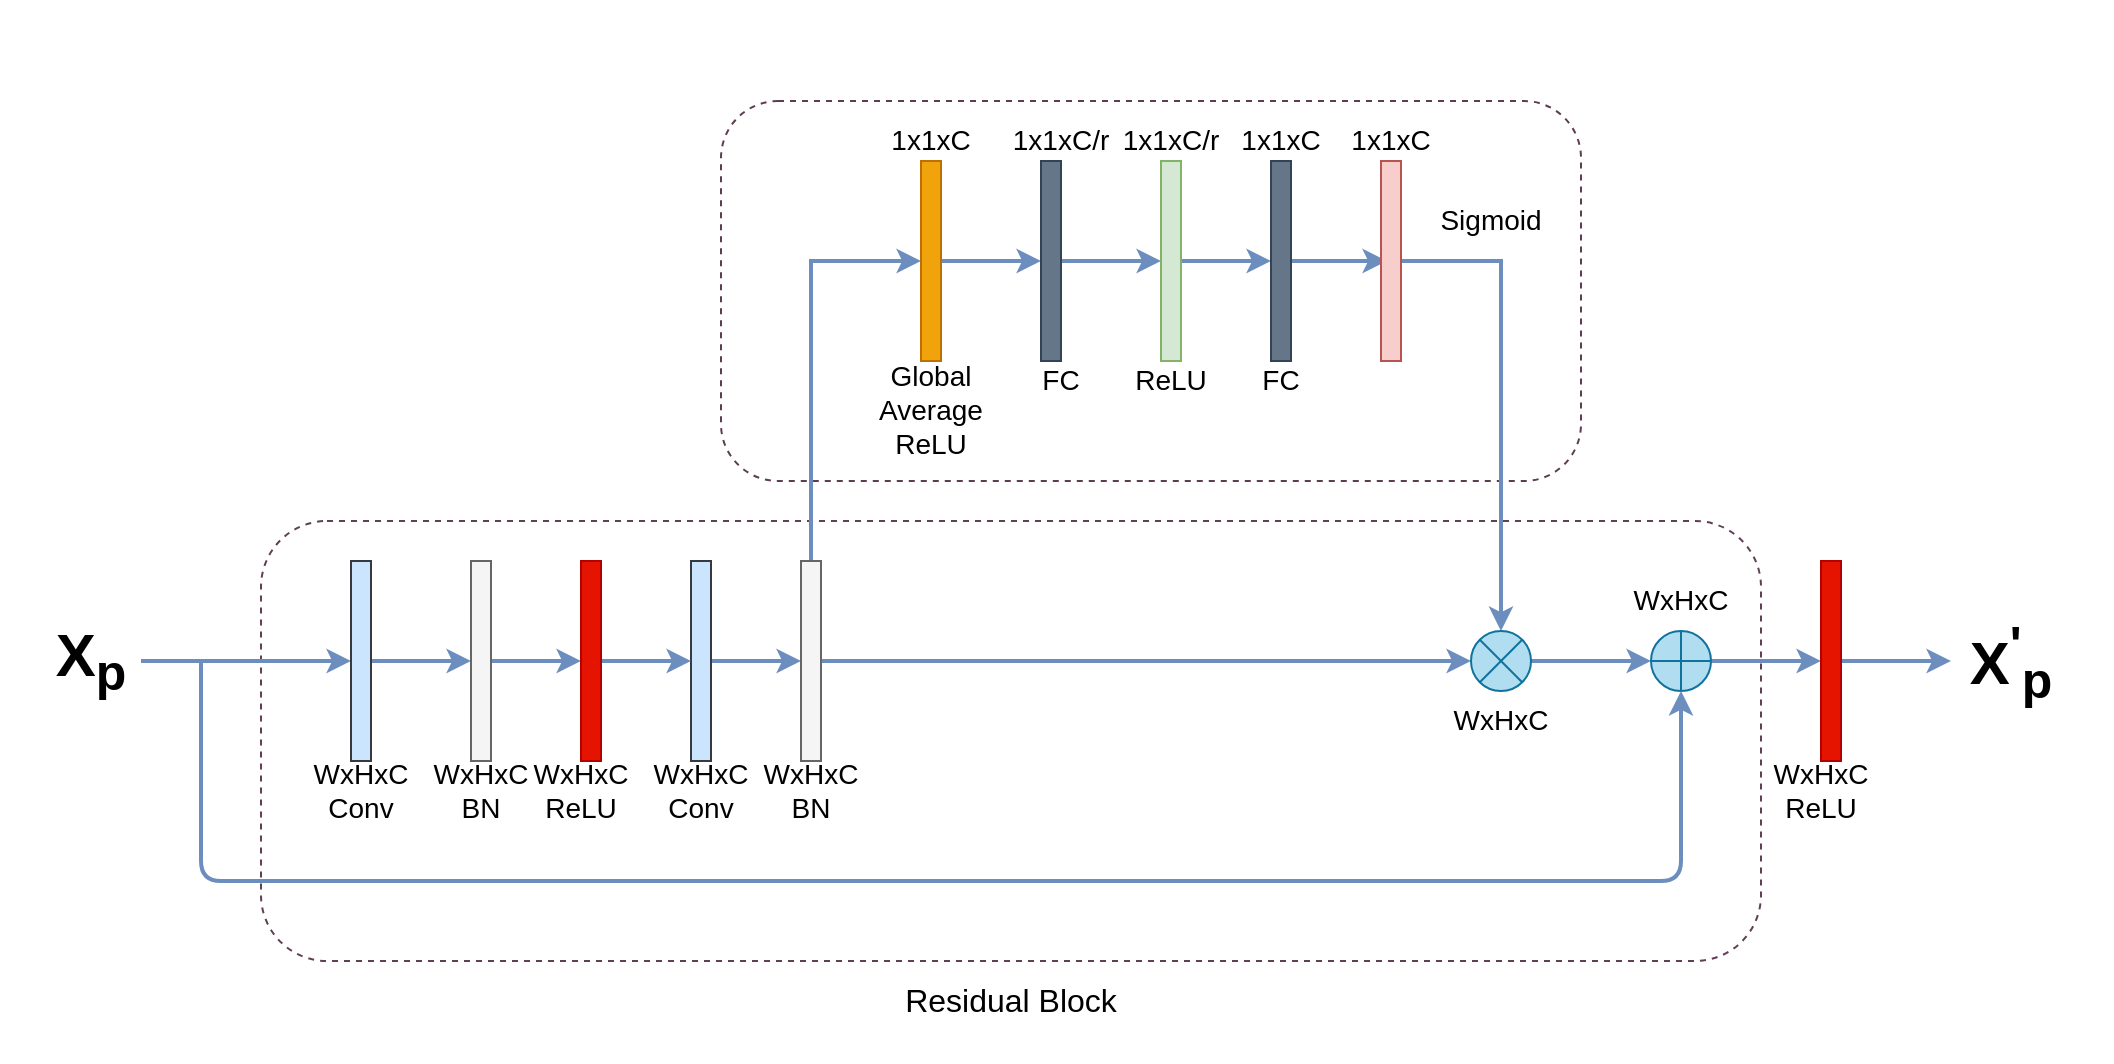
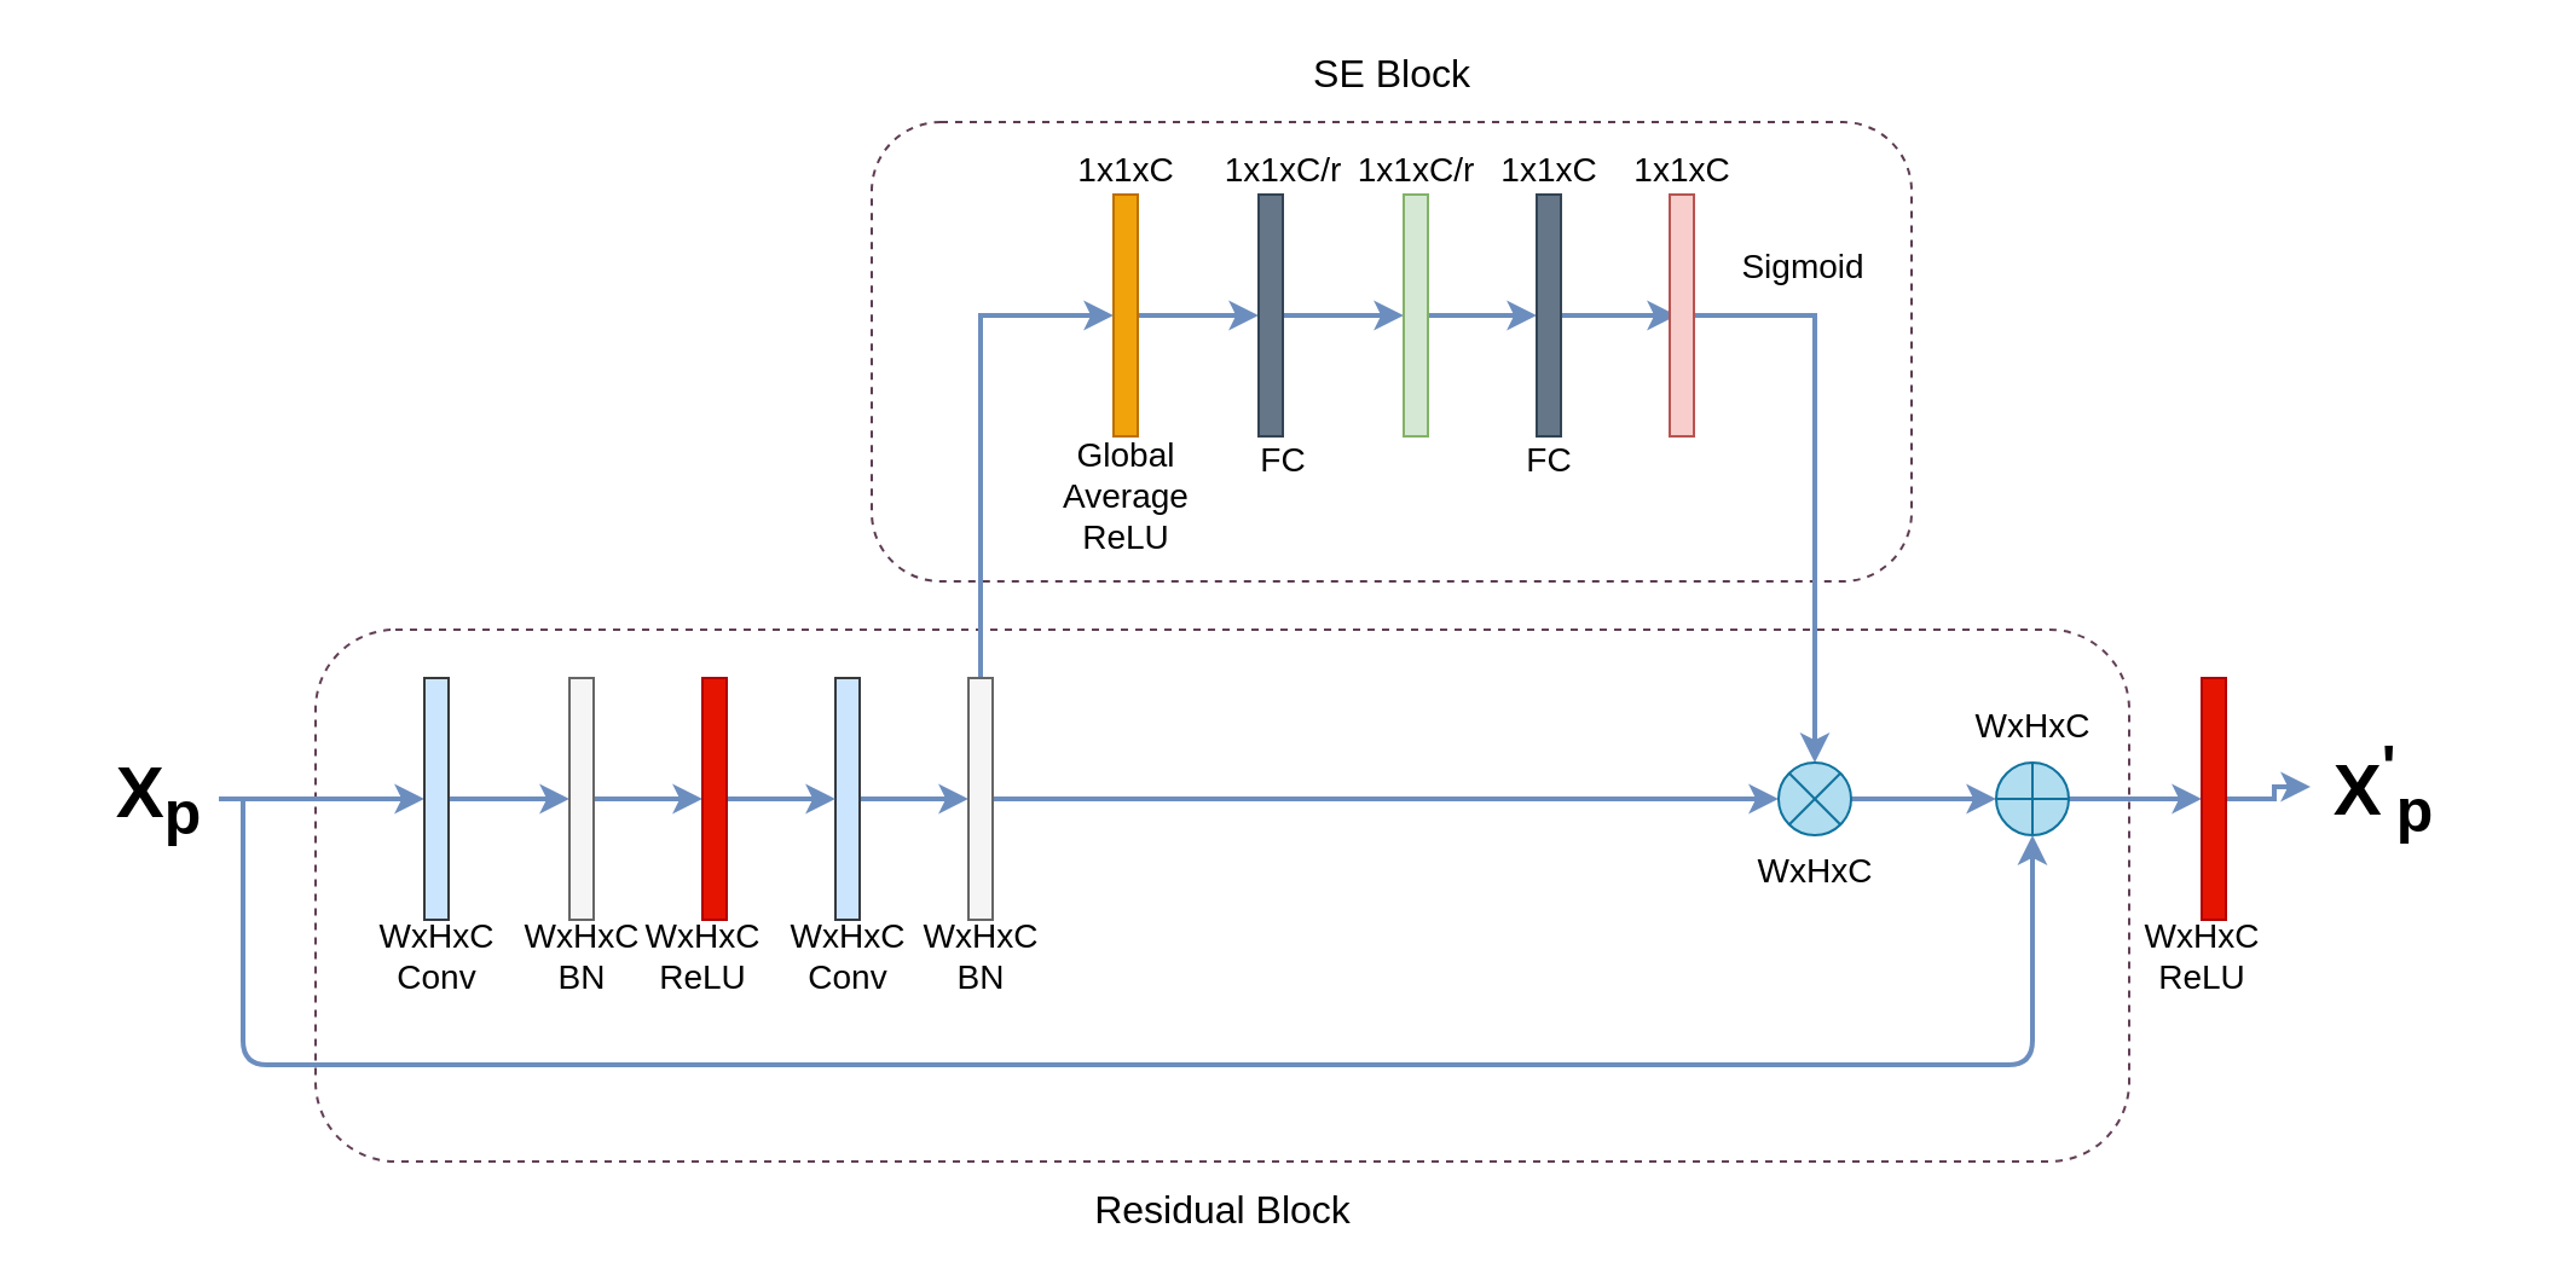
  <mxCell id="0" />
  <mxCell id="1" parent="0" />
  <mxCell id="2" value="" style="rounded=1;whiteSpace=wrap;html=1;fontSize=30;fillColor=none;dashed=1;strokeColor=#633F56;" parent="1" vertex="1"><mxGeometry y="260" width="750" height="220" as="geometry" x="130" /></mxCell>
  <mxCell id="3" value="" style="rounded=1;whiteSpace=wrap;html=1;fontSize=30;fillColor=none;dashed=1;strokeColor=#5E3C52;" parent="1" vertex="1"><mxGeometry x="360" y="50" width="430" height="190" as="geometry" /></mxCell>
  <mxCell id="4" value="" style="rounded=0;whiteSpace=wrap;html=1;fillColor=#f5f5f5;strokeColor=#666666;fontColor=#333333;" parent="1" vertex="1"><mxGeometry x="400" y="280" width="10" height="100" as="geometry" /></mxCell>
  <mxCell id="5" value="" style="edgeStyle=orthogonalEdgeStyle;rounded=0;sketch=0;orthogonalLoop=1;jettySize=auto;html=1;shadow=0;strokeWidth=2;fillColor=#dae8fc;strokeColor=#6c8ebf;exitX=1;exitY=0.5;exitDx=0;exitDy=0;exitPerimeter=0;entryX=0;entryY=0.5;entryDx=0;entryDy=0;entryPerimeter=0;" parent="1" source="18" target="20" edge="1"><mxGeometry relative="1" as="geometry"><mxPoint x="795" y="330" as="sourcePoint" /><mxPoint x="855" y="330" as="targetPoint" /></mxGeometry></mxCell>
  <mxCell id="6" value="" style="edgeStyle=orthogonalEdgeStyle;orthogonalLoop=1;jettySize=auto;html=1;shadow=0;sketch=0;rounded=0;strokeWidth=2;fillColor=#dae8fc;strokeColor=#6c8ebf;" parent="1" source="7" target="10" edge="1"><mxGeometry relative="1" as="geometry" /></mxCell>
  <mxCell id="7" value="" style="rounded=0;whiteSpace=wrap;html=1;fillColor=#f0a30a;strokeColor=#BD7000;fontColor=#ffffff;" parent="1" vertex="1"><mxGeometry x="460" width="10" height="100" as="geometry" y="80" /></mxCell>
  <mxCell id="8" value="" style="endArrow=classic;html=1;exitX=0.5;exitY=0;exitDx=0;exitDy=0;entryX=0;entryY=0.5;entryDx=0;entryDy=0;shadow=0;sketch=0;rounded=0;strokeWidth=2;fillColor=#dae8fc;strokeColor=#6c8ebf;" parent="1" source="4" target="7" edge="1"><mxGeometry width="50" height="50" relative="1" as="geometry"><mxPoint x="500" y="320" as="sourcePoint" /><mxPoint x="550" y="270" as="targetPoint" /><Array as="points"><mxPoint x="405" y="130" /></Array></mxGeometry></mxCell>
  <mxCell id="9" value="" style="edgeStyle=orthogonalEdgeStyle;orthogonalLoop=1;jettySize=auto;html=1;shadow=0;sketch=0;rounded=0;strokeWidth=2;fillColor=#dae8fc;strokeColor=#6c8ebf;" parent="1" source="10" target="12" edge="1"><mxGeometry relative="1" as="geometry" /></mxCell>
  <mxCell id="10" value="" style="rounded=0;whiteSpace=wrap;html=1;fillColor=#647687;strokeColor=#314354;fontColor=#ffffff;" parent="1" vertex="1"><mxGeometry x="520" width="10" height="100" as="geometry" y="80" /></mxCell>
  <mxCell id="11" value="" style="edgeStyle=orthogonalEdgeStyle;orthogonalLoop=1;jettySize=auto;html=1;shadow=0;sketch=0;rounded=0;strokeWidth=2;fillColor=#dae8fc;strokeColor=#6c8ebf;" parent="1" source="12" target="14" edge="1"><mxGeometry relative="1" as="geometry" /></mxCell>
  <mxCell id="12" value="" style="rounded=0;whiteSpace=wrap;html=1;fillColor=#d5e8d4;strokeColor=#82b366;" parent="1" vertex="1"><mxGeometry x="580" width="10" height="100" as="geometry" y="80" /></mxCell>
  <mxCell id="13" value="" style="edgeStyle=orthogonalEdgeStyle;rounded=0;sketch=0;orthogonalLoop=1;jettySize=auto;html=1;shadow=0;strokeWidth=2;fontSize=30;fillColor=#dae8fc;strokeColor=#6c8ebf;entryX=0.3;entryY=0.5;entryDx=0;entryDy=0;entryPerimeter=0;" parent="1" source="14" target="32" edge="1"><mxGeometry relative="1" as="geometry"><mxPoint x="763" y="130" as="targetPoint" /></mxGeometry></mxCell>
  <mxCell id="14" value="" style="rounded=0;whiteSpace=wrap;html=1;fillColor=#647687;strokeColor=#314354;fontColor=#ffffff;" parent="1" vertex="1"><mxGeometry x="635" width="10" height="100" as="geometry" y="80" /></mxCell>
  <mxCell id="15" value="" style="endArrow=classic;html=1;exitX=1;exitY=0.5;exitDx=0;exitDy=0;entryX=0.5;entryY=0;entryDx=0;entryDy=0;shadow=0;sketch=0;rounded=0;strokeWidth=2;fillColor=#dae8fc;strokeColor=#6c8ebf;entryPerimeter=0;" parent="1" source="32" target="18" edge="1"><mxGeometry width="50" height="50" relative="1" as="geometry"><mxPoint x="660" y="270" as="sourcePoint" /><mxPoint x="845" y="280" as="targetPoint" /><Array as="points"><mxPoint x="750" y="130" /></Array></mxGeometry></mxCell>
  <mxCell id="16" value="" style="endArrow=classic;html=1;entryX=0;entryY=0.5;entryDx=0;entryDy=0;shadow=0;sketch=0;rounded=0;strokeWidth=2;fillColor=#dae8fc;strokeColor=#6c8ebf;exitX=1;exitY=0.5;exitDx=0;exitDy=0;" parent="1" source="42" target="4" edge="1"><mxGeometry width="50" height="50" relative="1" as="geometry"><mxPoint x="310" y="330" as="sourcePoint" /><mxPoint x="710" y="220" as="targetPoint" /></mxGeometry></mxCell>
  <mxCell id="17" value="" style="edgeStyle=orthogonalEdgeStyle;orthogonalLoop=1;jettySize=auto;html=1;shadow=0;sketch=0;rounded=0;strokeWidth=2;fillColor=#dae8fc;strokeColor=#6c8ebf;" parent="1" source="4" target="18" edge="1"><mxGeometry relative="1" as="geometry"><mxPoint x="410" y="330" as="sourcePoint" /><mxPoint x="840" y="330" as="targetPoint" /></mxGeometry></mxCell>
  <mxCell id="18" value="" style="verticalLabelPosition=bottom;verticalAlign=top;html=1;shape=mxgraph.flowchart.or;fillColor=#b1ddf0;strokeColor=#10739e;" parent="1" vertex="1"><mxGeometry x="735" y="315" width="30" height="30" as="geometry" /></mxCell>
  <mxCell id="19" value="" style="edgeStyle=orthogonalEdgeStyle;rounded=0;sketch=0;orthogonalLoop=1;jettySize=auto;html=1;shadow=0;strokeWidth=2;fillColor=#dae8fc;strokeColor=#6c8ebf;entryX=0;entryY=0.5;entryDx=0;entryDy=0;" parent="1" source="20" target="54" edge="1"><mxGeometry relative="1" as="geometry"><mxPoint x="955" y="330" as="targetPoint" /></mxGeometry></mxCell>
  <mxCell id="20" value="" style="verticalLabelPosition=bottom;verticalAlign=top;html=1;shape=mxgraph.flowchart.summing_function;fillColor=#b1ddf0;strokeColor=#10739e;" parent="1" vertex="1"><mxGeometry x="825" y="315" width="30" height="30" as="geometry" /></mxCell>
  <mxCell id="21" value="" style="endArrow=classic;html=1;shadow=0;strokeWidth=2;entryX=0.5;entryY=1;entryDx=0;entryDy=0;entryPerimeter=0;fillColor=#dae8fc;strokeColor=#6c8ebf;" parent="1" target="20" edge="1"><mxGeometry width="50" height="50" relative="1" as="geometry"><mxPoint x="100" y="330" as="sourcePoint" /><mxPoint x="710" y="220" as="targetPoint" /><Array as="points"><mxPoint x="100" y="440" /><mxPoint x="840" y="440" /></Array></mxGeometry></mxCell>
  <mxCell id="22" value="1x1xC" style="text;html=1;resizable=0;autosize=1;align=center;verticalAlign=middle;points=[];fillColor=none;strokeColor=none;rounded=0;fontSize=14;" parent="1" vertex="1"><mxGeometry x="435" y="60" width="60" height="20" as="geometry" /></mxCell>
  <mxCell id="23" value="1x1xC/r" style="text;html=1;resizable=0;autosize=1;align=center;verticalAlign=middle;points=[];fillColor=none;strokeColor=none;rounded=0;fontSize=14;" parent="1" vertex="1"><mxGeometry x="500" y="60" width="60" height="20" as="geometry" /></mxCell>
  <mxCell id="24" value="1x1xC/r" style="text;html=1;resizable=0;autosize=1;align=center;verticalAlign=middle;points=[];fillColor=none;strokeColor=none;rounded=0;fontSize=14;" parent="1" vertex="1"><mxGeometry x="555" y="60" width="60" height="20" as="geometry" /></mxCell>
  <mxCell id="25" value="1x1xC" style="text;html=1;resizable=0;autosize=1;align=center;verticalAlign=middle;points=[];fillColor=none;strokeColor=none;rounded=0;fontSize=14;" parent="1" vertex="1"><mxGeometry x="610" y="60" width="60" height="20" as="geometry" /></mxCell>
  <mxCell id="26" value="WxHxC&lt;br style=&quot;font-size: 14px;&quot;&gt;BN" style="text;html=1;resizable=0;autosize=1;align=center;verticalAlign=middle;points=[];fillColor=none;strokeColor=none;rounded=0;fontSize=14;" parent="1" vertex="1"><mxGeometry x="375" y="375" width="60" height="40" as="geometry" /></mxCell>
  <mxCell id="27" value="WxHxC" style="text;html=1;resizable=0;autosize=1;align=center;verticalAlign=middle;points=[];fillColor=none;strokeColor=none;rounded=0;fontSize=14;" parent="1" vertex="1"><mxGeometry x="720" y="350" width="60" height="20" as="geometry" /></mxCell>
  <mxCell id="28" value="WxHxC" style="text;html=1;resizable=0;autosize=1;align=center;verticalAlign=middle;points=[];fillColor=none;strokeColor=none;rounded=0;fontSize=14;" parent="1" vertex="1"><mxGeometry x="810" y="290" width="60" height="20" as="geometry" /></mxCell>
- <mxCell id="29" value="&lt;b style=&quot;font-size: 30px&quot;&gt;X&lt;sup&gt;'&lt;/sup&gt;&lt;sub&gt;p&lt;/sub&gt;&lt;/b&gt;" style="text;html=1;resizable=0;autosize=1;align=center;verticalAlign=middle;points=[];fillColor=none;strokeColor=none;rounded=0;fontSize=30;" parent="1" vertex="1"><mxGeometry x="975" y="300" width="60" height="60" as="geometry" /></mxCell>
+ <mxCell id="29" value="&lt;b style=&quot;font-size: 30px&quot;&gt;X&lt;sup&gt;'&lt;/sup&gt;&lt;sub&gt;p&lt;/sub&gt;&lt;/b&gt;" style="text;html=1;resizable=0;autosize=1;align=center;verticalAlign=middle;points=[];fillColor=none;strokeColor=none;rounded=0;fontSize=30;" parent="1" vertex="1"><mxGeometry x="955" y="295" width="60" height="60" as="geometry" /></mxCell>
  <mxCell id="30" value="" style="edgeStyle=orthogonalEdgeStyle;rounded=0;sketch=0;orthogonalLoop=1;jettySize=auto;html=1;shadow=0;strokeWidth=2;fontSize=30;entryX=0;entryY=0.5;entryDx=0;entryDy=0;fillColor=#dae8fc;strokeColor=#6c8ebf;" parent="1" source="31" target="45" edge="1"><mxGeometry relative="1" as="geometry"><mxPoint x="100" y="330" as="targetPoint" /></mxGeometry></mxCell>
- <mxCell id="31" value="&lt;b style=&quot;font-size: 30px&quot;&gt;X&lt;sub&gt;p&lt;/sub&gt;&lt;/b&gt;" style="text;html=1;resizable=0;autosize=1;align=center;verticalAlign=middle;points=[];fillColor=none;strokeColor=none;rounded=0;fontSize=30;" parent="1" vertex="1"><mxGeometry x="20" y="305" width="50" height="50" as="geometry" /></mxCell>
+ <mxCell id="31" value="&lt;b style=&quot;font-size: 30px&quot;&gt;X&lt;sub&gt;p&lt;/sub&gt;&lt;/b&gt;" style="text;html=1;resizable=0;autosize=1;align=center;verticalAlign=middle;points=[];fillColor=none;strokeColor=none;rounded=0;fontSize=30;" parent="1" vertex="1"><mxGeometry x="40" y="305" width="50" height="50" as="geometry" /></mxCell>
  <mxCell id="32" value="" style="rounded=0;whiteSpace=wrap;html=1;fillColor=#f8cecc;strokeColor=#b85450;" parent="1" vertex="1"><mxGeometry x="690" width="10" height="100" as="geometry" y="80" /></mxCell>
  <mxCell id="33" value="1x1xC" style="text;html=1;resizable=0;autosize=1;align=center;verticalAlign=middle;points=[];fillColor=none;strokeColor=none;rounded=0;fontSize=14;" parent="1" vertex="1"><mxGeometry x="665" y="60" width="60" height="20" as="geometry" /></mxCell>
  <mxCell id="34" value="Global&lt;br style=&quot;font-size: 14px;&quot;&gt;Average&lt;br style=&quot;font-size: 14px;&quot;&gt;ReLU" style="text;html=1;resizable=0;autosize=1;align=center;verticalAlign=middle;points=[];fillColor=none;strokeColor=none;rounded=0;fontSize=14;" parent="1" vertex="1"><mxGeometry x="430" y="175" width="70" height="60" as="geometry" /></mxCell>
  <mxCell id="35" value="FC" style="text;html=1;resizable=0;autosize=1;align=center;verticalAlign=middle;points=[];fillColor=none;strokeColor=none;rounded=0;fontSize=14;" parent="1" vertex="1"><mxGeometry x="515" y="180" width="30" height="20" as="geometry" /></mxCell>
- <mxCell id="36" value="ReLU" style="text;html=1;resizable=0;autosize=1;align=center;verticalAlign=middle;points=[];fillColor=none;strokeColor=none;rounded=0;fontSize=14;" parent="1" vertex="1"><mxGeometry x="560" y="180" width="50" height="20" as="geometry" /></mxCell>
  <mxCell id="37" value="FC" style="text;html=1;resizable=0;autosize=1;align=center;verticalAlign=middle;points=[];fillColor=none;strokeColor=none;rounded=0;fontSize=14;" parent="1" vertex="1"><mxGeometry x="625" y="180" width="30" height="20" as="geometry" /></mxCell>
  <mxCell id="38" value="Sigmoid" style="text;html=1;resizable=0;autosize=1;align=center;verticalAlign=middle;points=[];fillColor=none;strokeColor=none;rounded=0;fontSize=14;" parent="1" vertex="1"><mxGeometry x="710" y="100" width="70" height="20" as="geometry" /></mxCell>
  <mxCell id="39" value="Residual Block" style="text;html=1;resizable=0;autosize=1;align=center;verticalAlign=middle;points=[];fillColor=none;strokeColor=none;rounded=0;fontSize=16;" parent="1" vertex="1"><mxGeometry x="445" y="490" width="120" height="20" as="geometry" /></mxCell>
+ <mxCell id="40" value="SE Block" style="text;html=1;resizable=0;autosize=1;align=center;verticalAlign=middle;points=[];fillColor=none;strokeColor=none;rounded=0;fontSize=16;" parent="1" vertex="1"><mxGeometry x="535" y="20" width="80" height="20" as="geometry" /></mxCell>
  <mxCell id="41" value="" style="rounded=0;whiteSpace=wrap;html=1;fillColor=#f5f5f5;strokeColor=#666666;fontColor=#333333;" parent="1" vertex="1"><mxGeometry x="400" y="280" width="10" height="100" as="geometry" /></mxCell>
  <mxCell id="42" value="" style="rounded=0;whiteSpace=wrap;html=1;fillColor=#cce5ff;strokeColor=#36393d;" parent="1" vertex="1"><mxGeometry x="345" y="280" width="10" height="100" as="geometry" /></mxCell>
  <mxCell id="43" value="WxHxC&lt;br style=&quot;font-size: 14px;&quot;&gt;Conv" style="text;html=1;resizable=0;autosize=1;align=center;verticalAlign=middle;points=[];fillColor=none;strokeColor=none;rounded=0;fontSize=14;" parent="1" vertex="1"><mxGeometry x="320" y="375" width="60" height="40" as="geometry" /></mxCell>
  <mxCell id="44" value="" style="edgeStyle=orthogonalEdgeStyle;rounded=0;sketch=0;orthogonalLoop=1;jettySize=auto;html=1;shadow=0;strokeWidth=2;fontSize=30;fillColor=#dae8fc;strokeColor=#6c8ebf;" parent="1" source="45" target="47" edge="1"><mxGeometry relative="1" as="geometry" /></mxCell>
  <mxCell id="45" value="" style="rounded=0;whiteSpace=wrap;html=1;fillColor=#cce5ff;strokeColor=#36393d;" parent="1" vertex="1"><mxGeometry x="175" y="280" width="10" height="100" as="geometry" /></mxCell>
  <mxCell id="46" value="" style="edgeStyle=orthogonalEdgeStyle;rounded=0;sketch=0;orthogonalLoop=1;jettySize=auto;html=1;shadow=0;strokeWidth=2;fontSize=30;fillColor=#dae8fc;strokeColor=#6c8ebf;entryX=0;entryY=0.5;entryDx=0;entryDy=0;" parent="1" source="47" target="51" edge="1"><mxGeometry relative="1" as="geometry"><mxPoint x="290" y="330" as="targetPoint" /></mxGeometry></mxCell>
  <mxCell id="47" value="" style="rounded=0;whiteSpace=wrap;html=1;fillColor=#f5f5f5;strokeColor=#666666;fontColor=#333333;" parent="1" vertex="1"><mxGeometry x="235" y="280" width="10" height="100" as="geometry" /></mxCell>
  <mxCell id="48" value="WxHxC&lt;br style=&quot;font-size: 14px;&quot;&gt;BN" style="text;html=1;resizable=0;autosize=1;align=center;verticalAlign=middle;points=[];fillColor=none;strokeColor=none;rounded=0;fontSize=14;" parent="1" vertex="1"><mxGeometry x="210" y="375" width="60" height="40" as="geometry" /></mxCell>
  <mxCell id="49" value="WxHxC&lt;br style=&quot;font-size: 14px;&quot;&gt;Conv" style="text;html=1;resizable=0;autosize=1;align=center;verticalAlign=middle;points=[];fillColor=none;strokeColor=none;rounded=0;fontSize=14;" parent="1" vertex="1"><mxGeometry x="150" y="375" width="60" height="40" as="geometry" /></mxCell>
  <mxCell id="50" value="" style="edgeStyle=orthogonalEdgeStyle;rounded=0;sketch=0;orthogonalLoop=1;jettySize=auto;html=1;shadow=0;strokeWidth=2;fontSize=30;entryX=0;entryY=0.5;entryDx=0;entryDy=0;fillColor=#dae8fc;strokeColor=#6c8ebf;" parent="1" source="51" target="42" edge="1"><mxGeometry relative="1" as="geometry" /></mxCell>
  <mxCell id="51" value="" style="rounded=0;whiteSpace=wrap;html=1;fillColor=#e51400;strokeColor=#B20000;fontColor=#ffffff;" parent="1" vertex="1"><mxGeometry x="290" y="280" width="10" height="100" as="geometry" /></mxCell>
  <mxCell id="52" value="WxHxC&lt;br style=&quot;font-size: 14px;&quot;&gt;ReLU" style="text;html=1;resizable=0;autosize=1;align=center;verticalAlign=middle;points=[];fillColor=none;strokeColor=none;rounded=0;fontSize=14;" parent="1" vertex="1"><mxGeometry x="260" y="375" width="60" height="40" as="geometry" /></mxCell>
  <mxCell id="53" value="" style="edgeStyle=orthogonalEdgeStyle;rounded=0;sketch=0;orthogonalLoop=1;jettySize=auto;html=1;shadow=0;strokeWidth=2;fontSize=30;fillColor=#dae8fc;strokeColor=#6c8ebf;" parent="1" source="54" target="29" edge="1"><mxGeometry relative="1" as="geometry" /></mxCell>
  <mxCell id="54" value="" style="rounded=0;whiteSpace=wrap;html=1;fillColor=#e51400;strokeColor=#B20000;fontColor=#ffffff;" parent="1" vertex="1"><mxGeometry x="910" y="280" width="10" height="100" as="geometry" /></mxCell>
  <mxCell id="55" value="WxHxC&lt;br style=&quot;font-size: 14px;&quot;&gt;ReLU" style="text;html=1;resizable=0;autosize=1;align=center;verticalAlign=middle;points=[];fillColor=none;strokeColor=none;rounded=0;fontSize=14;" parent="1" vertex="1"><mxGeometry x="880" y="375" width="60" height="40" as="geometry" /></mxCell>
